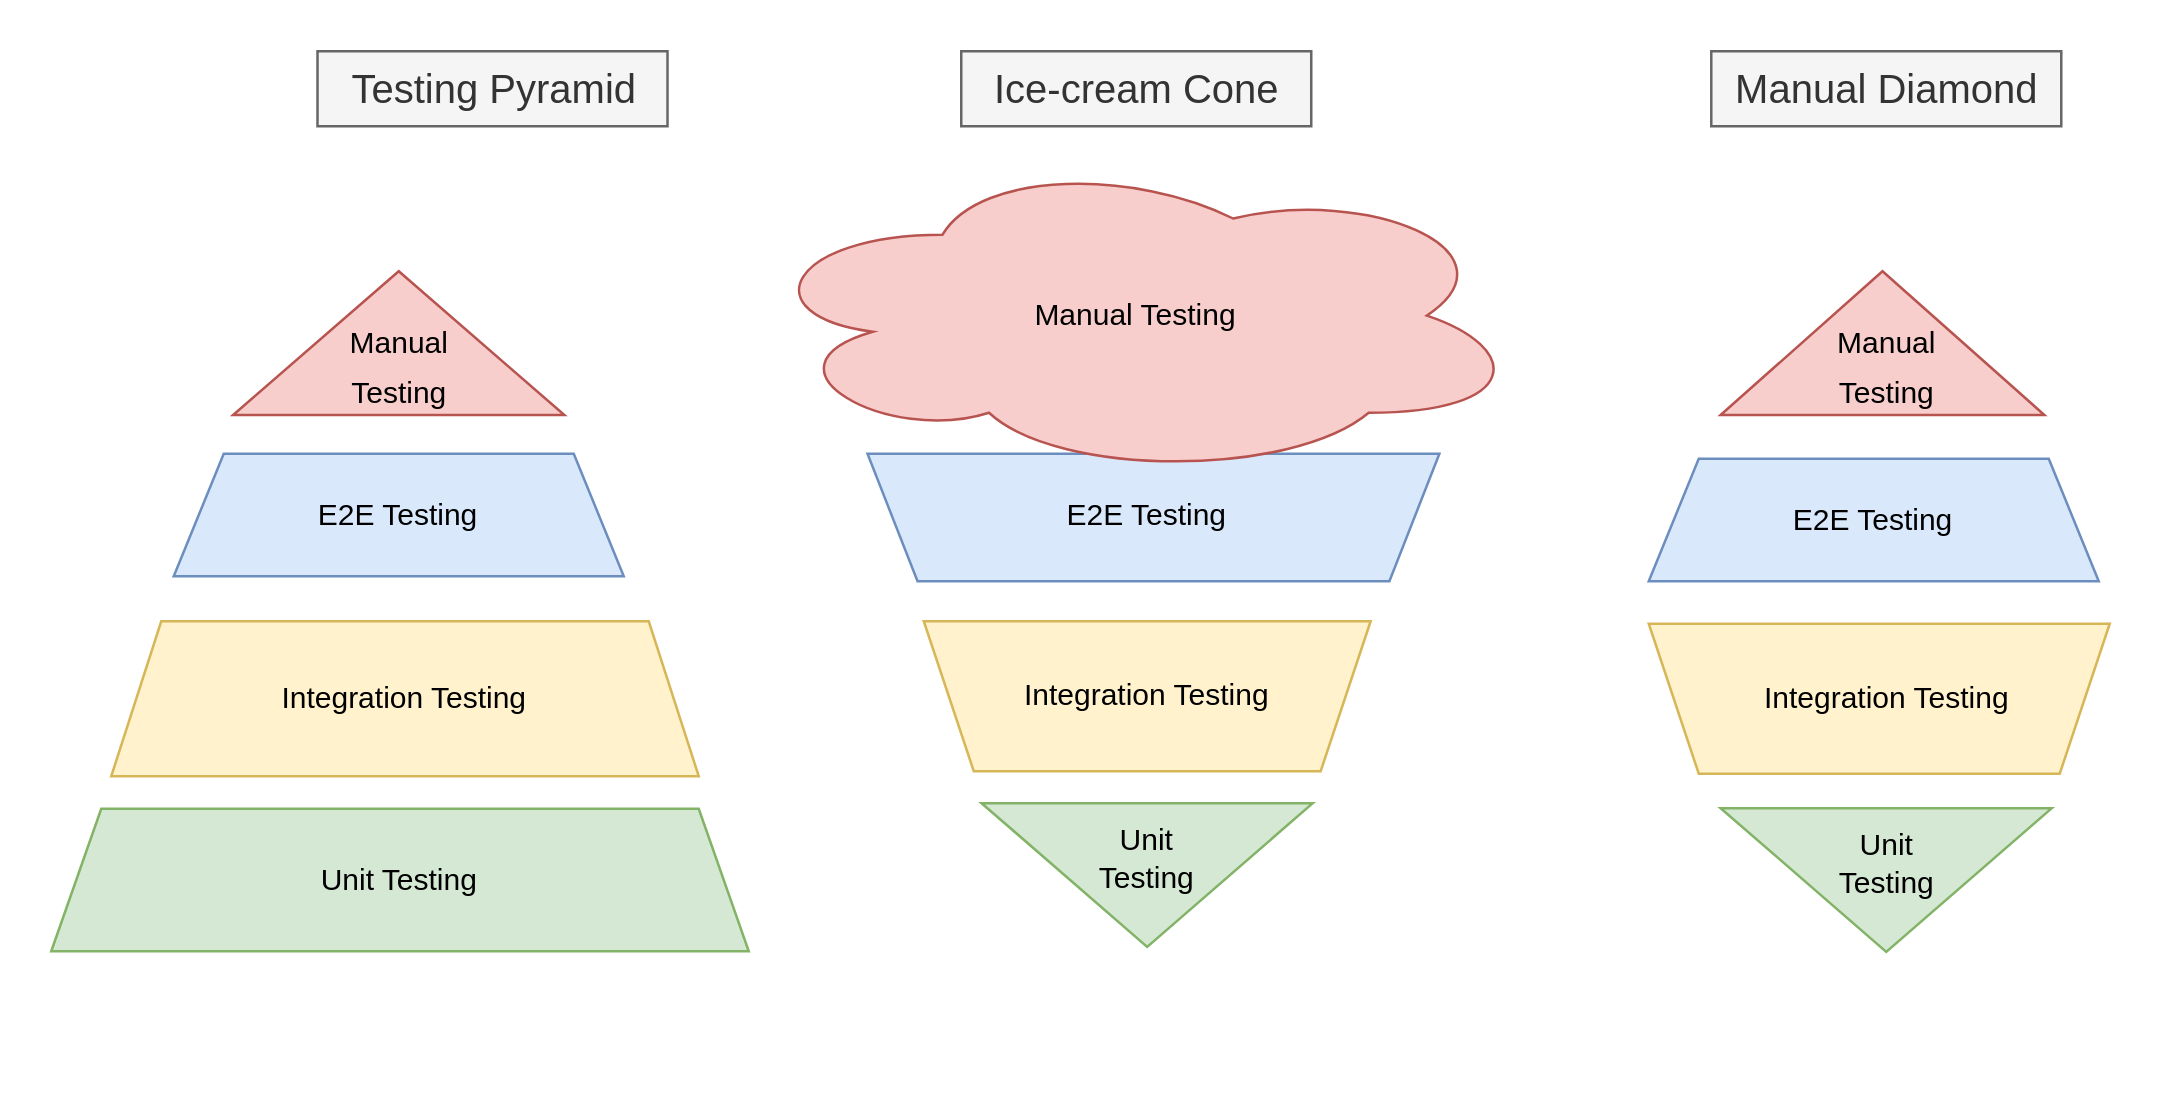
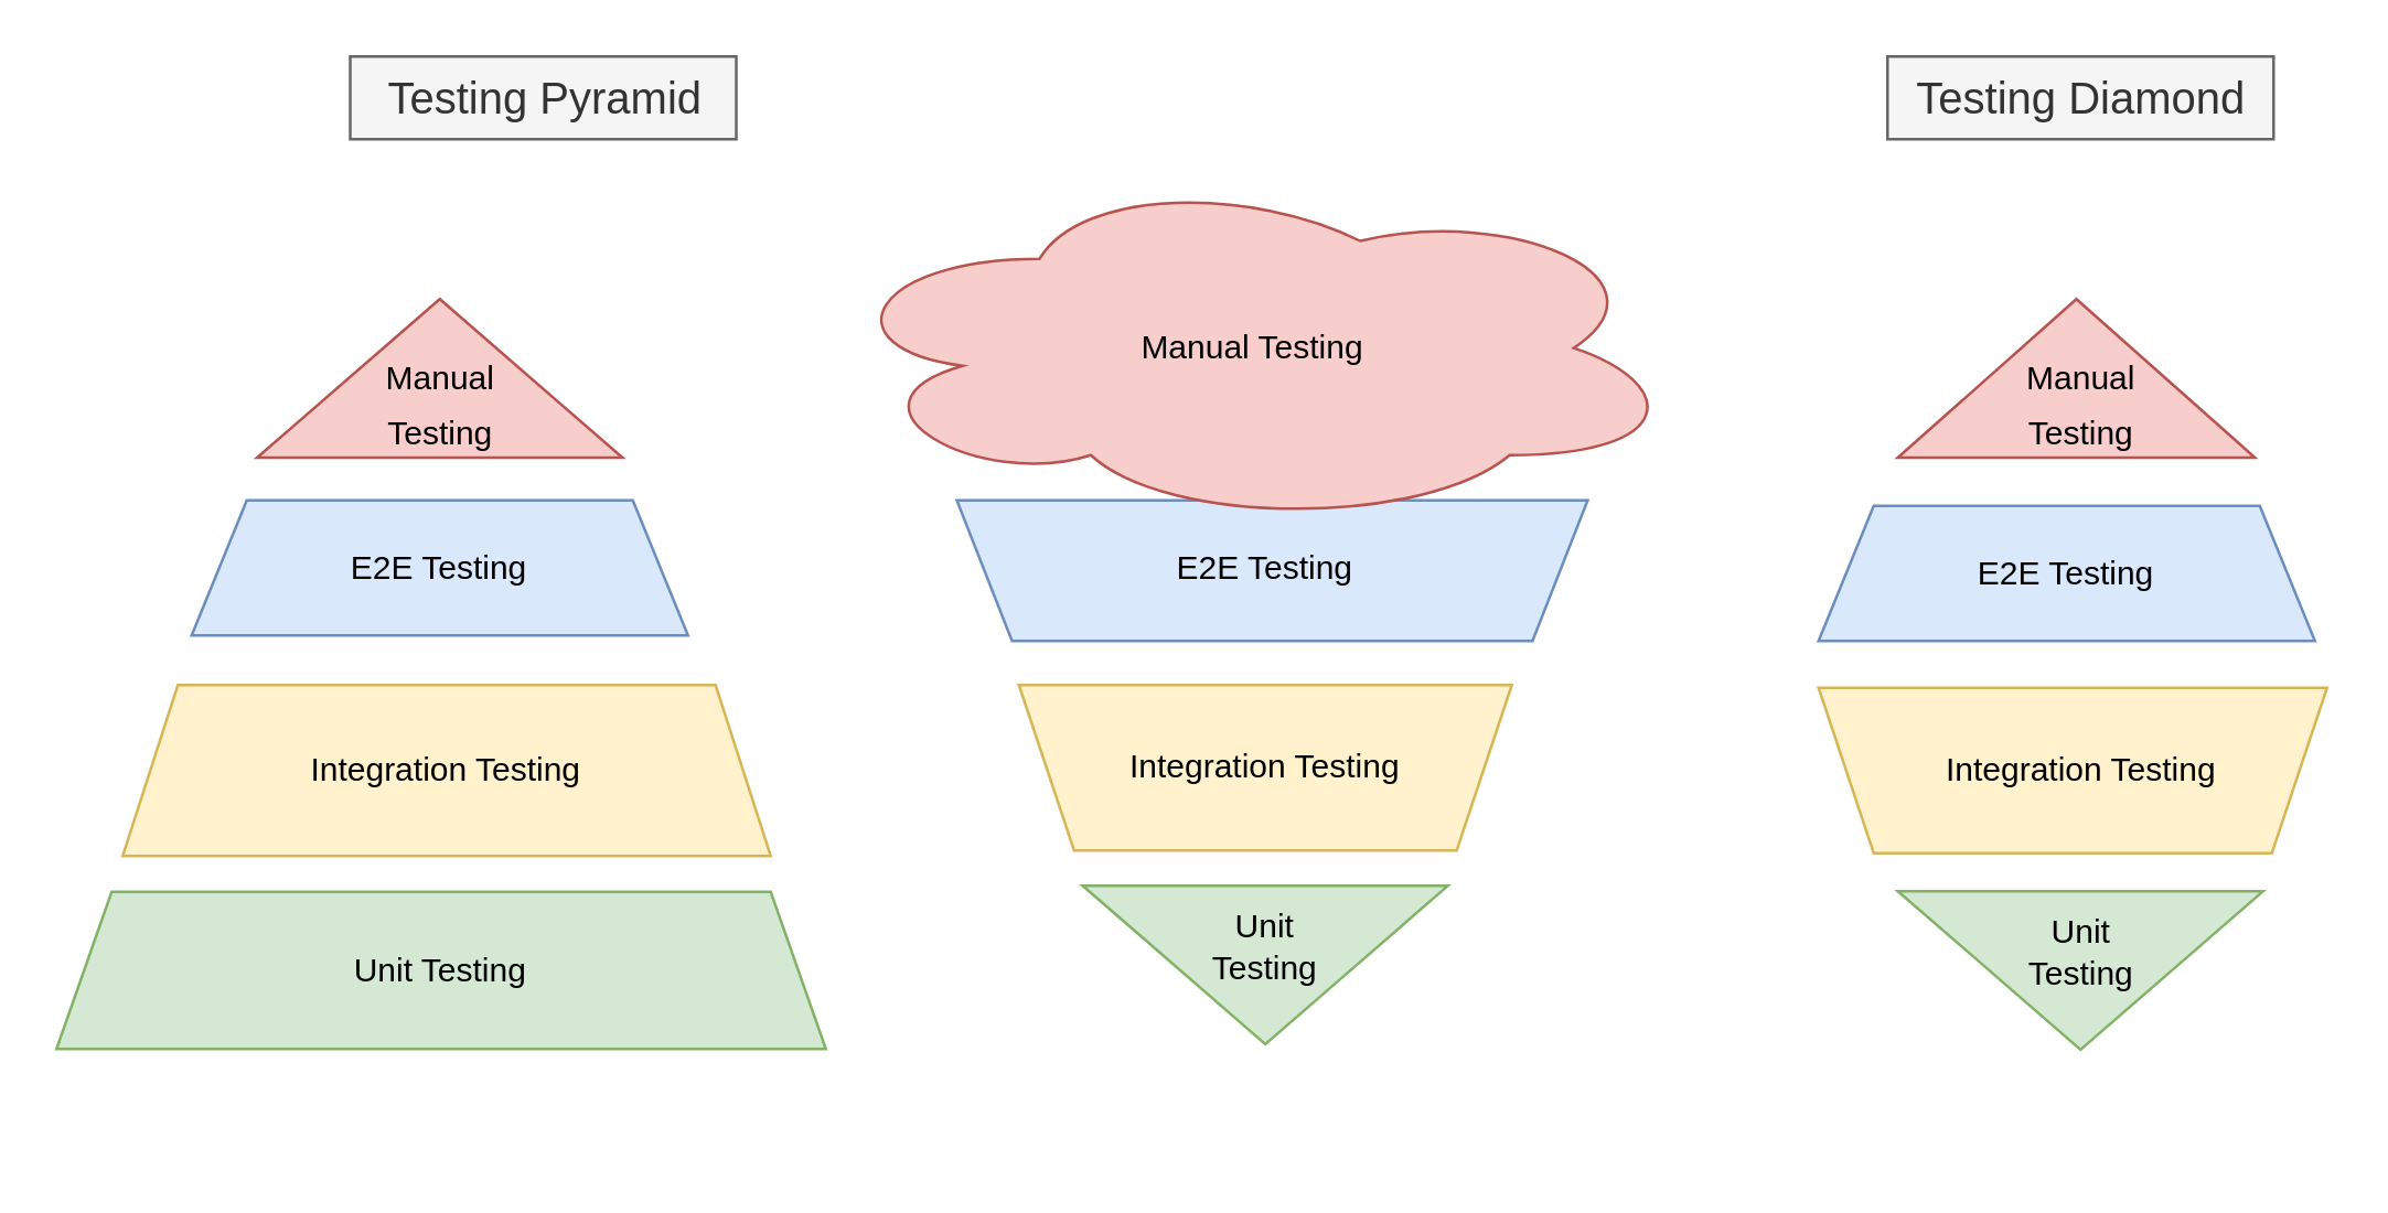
  <mxCell id="0" />
  <mxCell id="1" parent="0" />
  <mxCell id="2" value="" style="triangle;whiteSpace=wrap;html=1;rotation=-90;rounded=0;fillColor=#f8cecc;strokeColor=#b85450;" vertex="1" parent="1"><mxGeometry x="130.25" y="70.5" width="57.5" height="132.5" as="geometry" /></mxCell>
  <mxCell id="3" value="E2E Testing" style="shape=trapezoid;perimeter=trapezoidPerimeter;whiteSpace=wrap;html=1;fixedSize=1;fillColor=#dae8fc;strokeColor=#6c8ebf;" vertex="1" parent="1"><mxGeometry x="69" y="181" width="180" height="49" as="geometry" /></mxCell>
  <mxCell id="4" value="Unit Testing" style="shape=trapezoid;perimeter=trapezoidPerimeter;whiteSpace=wrap;html=1;fixedSize=1;fillColor=#d5e8d4;strokeColor=#82b366;" vertex="1" parent="1"><mxGeometry x="20" y="323" width="279" height="57" as="geometry" /></mxCell>
  <mxCell id="5" value="Integration Testing" style="shape=trapezoid;perimeter=trapezoidPerimeter;whiteSpace=wrap;html=1;fixedSize=1;fillColor=#fff2cc;strokeColor=#d6b656;" vertex="1" parent="1"><mxGeometry x="44" y="248" width="235" height="62" as="geometry" /></mxCell>
  <mxCell id="6" value="&lt;span style=&quot;font-size: 12px; text-wrap: wrap;&quot;&gt;Manual Testing&lt;/span&gt;" style="text;html=1;align=center;verticalAlign=middle;resizable=0;points=[];autosize=1;strokeColor=none;fillColor=none;fontSize=16;" vertex="1" parent="1"><mxGeometry x="109" y="130" width="100" height="30" as="geometry" /></mxCell>
  <mxCell id="7" value="Testing Pyramid" style="text;html=1;align=center;verticalAlign=middle;resizable=0;points=[];autosize=1;strokeColor=#666666;fillColor=#f5f5f5;fontSize=16;fontColor=#333333;" vertex="1" parent="1"><mxGeometry x="126.5" y="20" width="140" height="30" as="geometry" /></mxCell>
  <mxCell id="8" value="" style="triangle;whiteSpace=wrap;html=1;rotation=90;rounded=0;fillColor=#d5e8d4;strokeColor=#82b366;" vertex="1" parent="1"><mxGeometry x="429.62" y="283.25" width="57.5" height="132.5" as="geometry" /></mxCell>
  <mxCell id="9" value="&lt;span style=&quot;font-size: 12px; text-wrap: wrap;&quot;&gt;Unit Testing&lt;/span&gt;" style="text;html=1;align=center;verticalAlign=middle;resizable=0;points=[];autosize=1;strokeColor=none;fillColor=none;fontSize=12;" vertex="1" parent="1"><mxGeometry x="413.37" y="328" width="90" height="30" as="geometry" /></mxCell>
  <mxCell id="10" value="" style="shape=trapezoid;perimeter=trapezoidPerimeter;whiteSpace=wrap;html=1;fixedSize=1;fillColor=#fff2cc;strokeColor=#d6b656;rotation=-180;" vertex="1" parent="1"><mxGeometry x="369" y="248" width="178.75" height="60" as="geometry" /></mxCell>
  <mxCell id="11" value="Integration Testing" style="text;html=1;align=center;verticalAlign=middle;resizable=0;points=[];autosize=1;strokeColor=none;fillColor=none;fontSize=12;" vertex="1" parent="1"><mxGeometry x="398.38" y="263" width="120" height="30" as="geometry" /></mxCell>
  <mxCell id="12" value="" style="shape=trapezoid;perimeter=trapezoidPerimeter;whiteSpace=wrap;html=1;fixedSize=1;fillColor=#dae8fc;strokeColor=#6c8ebf;rotation=-180;" vertex="1" parent="1"><mxGeometry x="346.5" y="181" width="228.75" height="51" as="geometry" /></mxCell>
  <mxCell id="13" value="E2E Testing" style="text;html=1;align=center;verticalAlign=middle;resizable=0;points=[];autosize=1;strokeColor=none;fillColor=none;fontSize=12;" vertex="1" parent="1"><mxGeometry x="413.37" y="190.5" width="90" height="30" as="geometry" /></mxCell>
  <mxCell id="14" value="Manual Testing" style="ellipse;shape=cloud;whiteSpace=wrap;html=1;fillColor=#f8cecc;strokeColor=#b85450;" vertex="1" parent="1"><mxGeometry x="299" y="61" width="310" height="129.5" as="geometry" /></mxCell>
- <mxCell id="15" value="Ice-cream Cone" style="text;html=1;align=center;verticalAlign=middle;resizable=0;points=[];autosize=1;strokeColor=#666666;fillColor=#f5f5f5;fontSize=16;fontColor=#333333;" vertex="1" parent="1"><mxGeometry x="384" y="20" width="140" height="30" as="geometry" /></mxCell>
  <mxCell id="16" value="" style="triangle;whiteSpace=wrap;html=1;rotation=90;rounded=0;fillColor=#d5e8d4;strokeColor=#82b366;" vertex="1" parent="1"><mxGeometry x="725.25" y="285.25" width="57.5" height="132.5" as="geometry" /></mxCell>
  <mxCell id="17" value="&lt;span style=&quot;font-size: 12px; text-wrap: wrap;&quot;&gt;Unit Testing&lt;/span&gt;" style="text;html=1;align=center;verticalAlign=middle;resizable=0;points=[];autosize=1;strokeColor=none;fillColor=none;fontSize=12;" vertex="1" parent="1"><mxGeometry x="709" y="330" width="90" height="30" as="geometry" /></mxCell>
  <mxCell id="18" value="" style="triangle;whiteSpace=wrap;html=1;rotation=-90;rounded=0;fillColor=#f8cecc;strokeColor=#b85450;" vertex="1" parent="1"><mxGeometry x="723.75" y="72" width="57.5" height="129.5" as="geometry" /></mxCell>
  <mxCell id="19" value="&lt;span style=&quot;font-size: 12px; text-wrap: wrap;&quot;&gt;Manual Testing&lt;/span&gt;" style="text;html=1;align=center;verticalAlign=middle;resizable=0;points=[];autosize=1;strokeColor=none;fillColor=none;fontSize=16;" vertex="1" parent="1"><mxGeometry x="704" y="130" width="100" height="30" as="geometry" /></mxCell>
  <mxCell id="20" value="" style="shape=trapezoid;perimeter=trapezoidPerimeter;whiteSpace=wrap;html=1;fixedSize=1;fillColor=#fff2cc;strokeColor=#d6b656;rotation=-180;" vertex="1" parent="1"><mxGeometry x="659.01" y="249" width="184.38" height="60" as="geometry" /></mxCell>
  <mxCell id="21" value="Integration Testing" style="text;html=1;align=center;verticalAlign=middle;resizable=0;points=[];autosize=1;strokeColor=none;fillColor=none;fontSize=12;" vertex="1" parent="1"><mxGeometry x="694.01" y="264" width="120" height="30" as="geometry" /></mxCell>
  <mxCell id="22" value="E2E Testing" style="shape=trapezoid;perimeter=trapezoidPerimeter;whiteSpace=wrap;html=1;fixedSize=1;fillColor=#dae8fc;strokeColor=#6c8ebf;" vertex="1" parent="1"><mxGeometry x="659" y="183" width="180" height="49" as="geometry" /></mxCell>
- <mxCell id="23" value="Manual Diamond" style="text;html=1;align=center;verticalAlign=middle;resizable=0;points=[];autosize=1;strokeColor=#666666;fillColor=#f5f5f5;fontSize=16;fontColor=#333333;" vertex="1" parent="1"><mxGeometry x="684.01" y="20" width="140" height="30" as="geometry" /></mxCell>
+ <mxCell id="23" value="Testing Diamond" style="text;html=1;align=center;verticalAlign=middle;resizable=0;points=[];autosize=1;strokeColor=#666666;fillColor=#f5f5f5;fontSize=16;fontColor=#333333;" vertex="1" parent="1"><mxGeometry x="684.01" y="20" width="140" height="30" as="geometry" /></mxCell>
